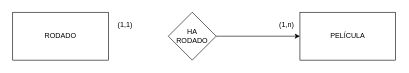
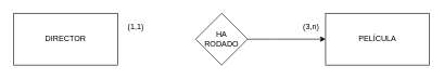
  <mxCell id="0" />
  <mxCell id="1" parent="0" />
- <mxCell id="2" value="RODADO" style="rounded=0;whiteSpace=wrap;html=1;" vertex="1" parent="1"><mxGeometry x="20" y="20" width="160" height="80" as="geometry" /></mxCell>
- <mxCell id="3" value="HA&lt;br&gt;RODADO" style="rhombus;whiteSpace=wrap;html=1;" vertex="1" parent="1"><mxGeometry x="280" y="20" width="80" height="80" as="geometry" /></mxCell>
+ <mxCell id="2" value="DIRECTOR" style="rounded=0;whiteSpace=wrap;html=1;" vertex="1" parent="1"><mxGeometry x="20" y="20" width="160" height="80" as="geometry" /></mxCell>
+ <mxCell id="3" value="HA&lt;br&gt;RODADO" style="rhombus;whiteSpace=wrap;html=1;" vertex="1" parent="1"><mxGeometry x="300" y="20" width="80" height="80" as="geometry" /></mxCell>
  <mxCell id="4" value="PELÍCULA" style="rounded=0;whiteSpace=wrap;html=1;" vertex="1" parent="1"><mxGeometry x="500" y="20" width="160" height="80" as="geometry" /></mxCell>
  <mxCell id="5" value="" style="endArrow=classic;html=1;rounded=0;entryX=0;entryY=0.5;entryDx=0;entryDy=0;exitX=1;exitY=0.5;exitDx=0;exitDy=0;" edge="1" parent="1" source="3" target="4"><mxGeometry width="50" height="50" relative="1" as="geometry"><mxPoint x="340" y="200" as="sourcePoint" /><mxPoint x="390" y="150" as="targetPoint" /><Array as="points"><mxPoint x="420" y="60" /></Array></mxGeometry></mxCell>
  <mxCell id="6" value="(1,1)" style="text;html=1;strokeColor=none;fillColor=none;align=center;verticalAlign=middle;whiteSpace=wrap;rounded=0;" vertex="1" parent="1"><mxGeometry x="178" y="26" width="60" height="30" as="geometry" /></mxCell>
- <mxCell id="7" value="(1,n)" style="text;html=1;strokeColor=none;fillColor=none;align=center;verticalAlign=middle;whiteSpace=wrap;rounded=0;" vertex="1" parent="1"><mxGeometry x="448" y="26" width="60" height="30" as="geometry" /></mxCell>
+ <mxCell id="7" value="(3,n)" style="text;html=1;strokeColor=none;fillColor=none;align=center;verticalAlign=middle;whiteSpace=wrap;rounded=0;" vertex="1" parent="1"><mxGeometry x="448" y="26" width="60" height="30" as="geometry" /></mxCell>
  <mxCell id="8" style="edgeStyle=orthogonalEdgeStyle;rounded=0;orthogonalLoop=1;jettySize=auto;html=1;exitX=0.5;exitY=1;exitDx=0;exitDy=0;" edge="1" parent="1" source="6" target="6"><mxGeometry relative="1" as="geometry" /></mxCell>
